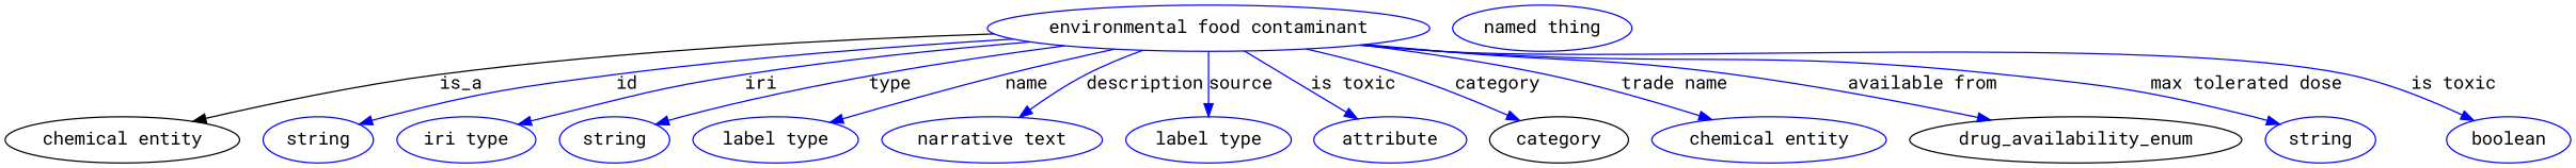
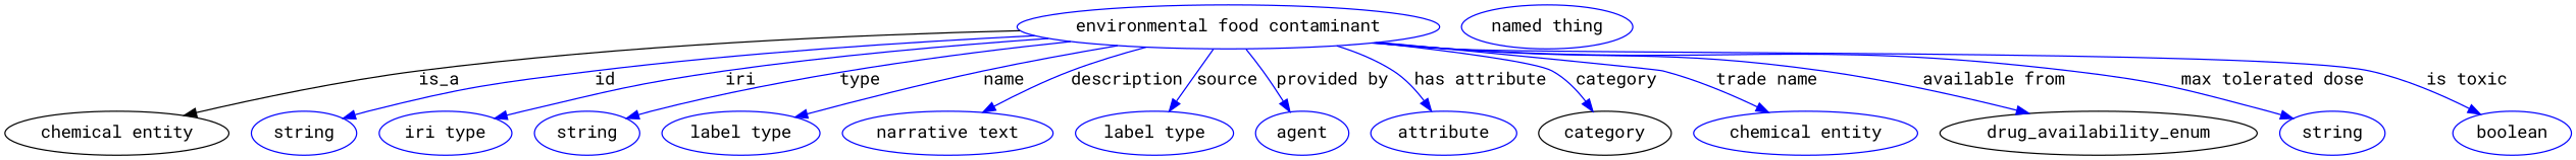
  digraph {
    fontname="Roboto Mono"
    node [color=blue fontname="Roboto Mono"]
    edge [fontname="Roboto Mono" color=blue style=solid]
    n1 [height=0.5 label="environmental food contaminant" width=4.4954]
    "chemical entity" [height=0.5 width=2.2748 color=""]
    n3 [height=0.5 label=string width=1.0652]
    n4 [height=0.5 label="iri type" width=1.2277]
    n5 [height=0.5 label=string width=1.0652]
    n6 [height=0.5 label="label type" width=1.5707]
    n7 [height=0.5 label="narrative text" width=2.0943]
    n8 [height=0.5 label="label type" width=1.5707]
+   n9 [height=0.5 label=agent width=1.0291]
    n10 [height=0.5 label=attribute width=1.4443]
    category [height=0.5 width=1.4263 color=""]
    n12 [height=0.5 label="chemical entity" width=2.2748]
    n13 [color=black height=0.5 label=drug_availability_enum width=3.2858]
    n14 [height=0.5 label=string width=1.0652]
    n15 [height=0.5 label=boolean width=1.2999]
    n16 [height=0.5 label="named thing" width=1.9318]
    n1 -> "chemical entity" [label=is_a color="" style=""]
    n1 -> n3 [label=id]
    n1 -> n4 [label=iri]
    n1 -> n5 [label=type]
    n1 -> n6 [label=name]
    n1 -> n7 [label=description]
    n1 -> n8 [label=source]
-   n1 -> n10 [label="is toxic"]
+   n1 -> n9 [label="provided by"]
+   n1 -> n10 [label="has attribute"]
    n1 -> category [label=category]
    n1 -> n12 [label="trade name"]
    n1 -> n13 [label="available from"]
    n1 -> n14 [label="max tolerated dose"]
    n1 -> n15 [label="is toxic"]
  }
